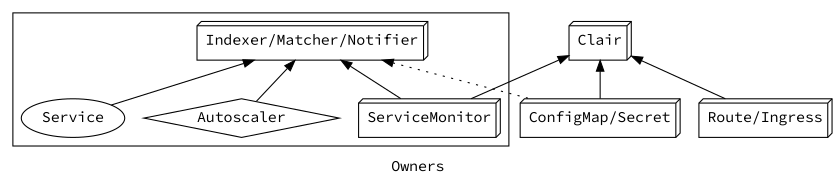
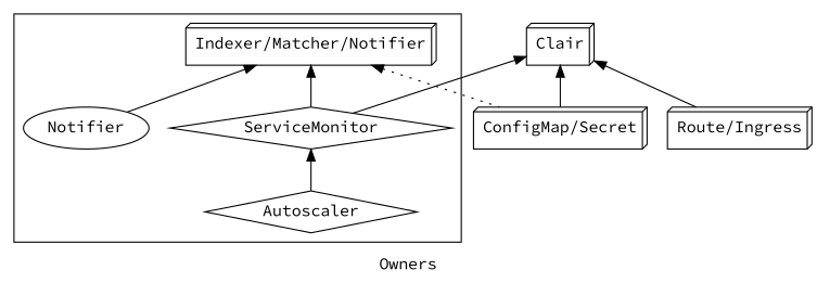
  digraph {
    fontname="Source Code Pro"
    label=Owners
    node [fontname="Source Code Pro" shape=box3d]
    edge [dir=back fontname="Source Code Pro"]
-   Service [shape=""]
+   Service [label=Notifier shape=""]
    n2 [label="Indexer/Matcher/Notifier"]
    Autoscaler [shape=diamond]
-   ServiceMonitor
+   ServiceMonitor [shape=diamond]
    n5 [label="ConfigMap/Secret"]
    n6 [label="Route/Ingress"]
    Clair
    subgraph cluster_1 {
      label=""
      Service
      n2
      Autoscaler
      ServiceMonitor
    }
    n2 -> Service
-   n2 -> Autoscaler
+   ServiceMonitor -> Autoscaler
    n2 -> ServiceMonitor
    n2 -> n5 [style=dotted]
    Clair -> ServiceMonitor
    Clair -> n5
    Clair -> n6
  }
